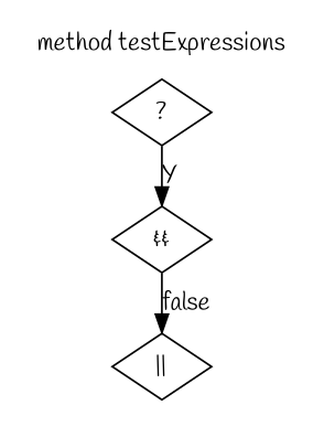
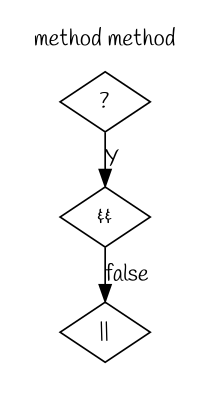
  digraph {
    compound=true
    fontname=Handlee
    node [fillcolor=white fontname=Handlee shape=diamond style=filled]
    edge [fontname=Handlee]
    n1 [label="?"]
    n2 [label="&&"]
    n3 [label="||"]
    subgraph cluster_1 {
      label="method a"
      labeljust=l
      pencolor=transparent
      ranksep=0.5
    }
    subgraph cluster_2 {
      label="method b"
      labeljust=l
      pencolor=transparent
      ranksep=0.5
    }
    subgraph cluster_3 {
      label="method c"
      labeljust=l
      pencolor=transparent
      ranksep=0.5
    }
    subgraph cluster_4 {
-     label="method testExpressions"
+     label="method method"
      labeljust=l
      pencolor=transparent
      ranksep=0.5
      n1
      n2
      n3
    }
    n1 -> n2 [label=Y]
    n2 -> n3 [label=false]
  }
